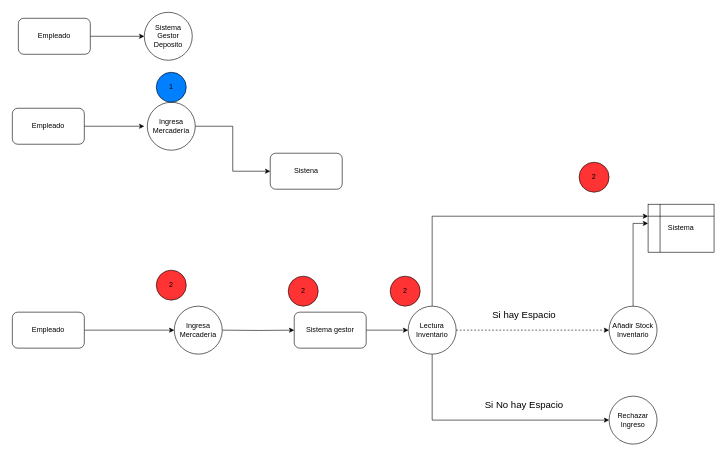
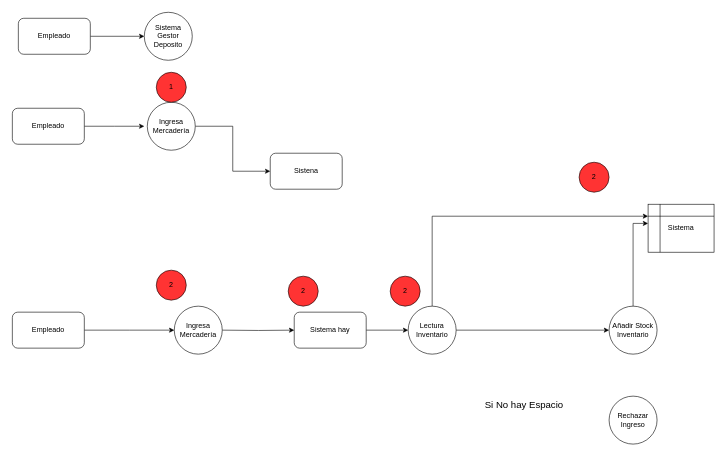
  <mxCell id="0" />
  <mxCell id="1" parent="0" />
  <mxCell id="2" value="" style="edgeStyle=orthogonalEdgeStyle;rounded=0;orthogonalLoop=1;jettySize=auto;html=1;" edge="1" parent="1" source="3" target="4"><mxGeometry relative="1" as="geometry" /></mxCell>
  <mxCell id="3" value="Empleado" style="rounded=1;whiteSpace=wrap;html=1;" vertex="1" parent="1"><mxGeometry x="30" y="30" width="120" height="60" as="geometry" /></mxCell>
  <mxCell id="4" value="Sistema Gestor Deposito" style="ellipse;whiteSpace=wrap;html=1;aspect=fixed;" vertex="1" parent="1"><mxGeometry x="240" y="20" width="80" height="80" as="geometry" /></mxCell>
  <mxCell id="5" value="" style="edgeStyle=orthogonalEdgeStyle;rounded=0;orthogonalLoop=1;jettySize=auto;html=1;" edge="1" parent="1" source="6"><mxGeometry relative="1" as="geometry"><mxPoint x="240" y="210" as="targetPoint" /></mxGeometry></mxCell>
  <mxCell id="6" value="Empleado" style="rounded=1;whiteSpace=wrap;html=1;" vertex="1" parent="1"><mxGeometry x="20" y="180" width="120" height="60" as="geometry" /></mxCell>
  <mxCell id="7" value="Sistena" style="rounded=1;whiteSpace=wrap;html=1;" vertex="1" parent="1"><mxGeometry x="450" y="255" width="120" height="60" as="geometry" /></mxCell>
  <mxCell id="8" style="edgeStyle=orthogonalEdgeStyle;rounded=0;orthogonalLoop=1;jettySize=auto;html=1;entryX=0;entryY=0.5;entryDx=0;entryDy=0;" edge="1" parent="1" source="9" target="7"><mxGeometry relative="1" as="geometry" /></mxCell>
  <mxCell id="9" value="Ingresa Mercadería" style="ellipse;whiteSpace=wrap;html=1;aspect=fixed;" vertex="1" parent="1"><mxGeometry x="245" y="170" width="80" height="80" as="geometry" /></mxCell>
  <mxCell id="10" style="edgeStyle=orthogonalEdgeStyle;rounded=0;orthogonalLoop=1;jettySize=auto;html=1;entryX=0;entryY=0.5;entryDx=0;entryDy=0;" edge="1" parent="1" source="11"><mxGeometry relative="1" as="geometry"><mxPoint x="290" y="550" as="targetPoint" /></mxGeometry></mxCell>
  <mxCell id="11" value="Empleado" style="rounded=1;whiteSpace=wrap;html=1;" vertex="1" parent="1"><mxGeometry x="20" y="520" width="120" height="60" as="geometry" /></mxCell>
  <mxCell id="12" style="edgeStyle=orthogonalEdgeStyle;rounded=0;orthogonalLoop=1;jettySize=auto;html=1;exitX=1;exitY=0.5;exitDx=0;exitDy=0;entryX=0;entryY=0.5;entryDx=0;entryDy=0;" edge="1" parent="1" source="13" target="17"><mxGeometry relative="1" as="geometry" /></mxCell>
- <mxCell id="13" value="Sistema gestor" style="rounded=1;whiteSpace=wrap;html=1;" vertex="1" parent="1"><mxGeometry x="490" y="520" width="120" height="60" as="geometry" /></mxCell>
+ <mxCell id="13" value="Sistema hay" style="rounded=1;whiteSpace=wrap;html=1;" vertex="1" parent="1"><mxGeometry x="490" y="520" width="120" height="60" as="geometry" /></mxCell>
  <mxCell id="14" style="edgeStyle=orthogonalEdgeStyle;rounded=0;orthogonalLoop=1;jettySize=auto;html=1;exitX=0.5;exitY=0;exitDx=0;exitDy=0;entryX=0;entryY=0.25;entryDx=0;entryDy=0;" edge="1" parent="1" source="17" target="21"><mxGeometry relative="1" as="geometry"><mxPoint x="829.01" y="373.04" as="targetPoint" /></mxGeometry></mxCell>
- <mxCell id="15" style="edgeStyle=orthogonalEdgeStyle;rounded=0;orthogonalLoop=1;jettySize=auto;html=1;entryX=0;entryY=0.5;entryDx=0;entryDy=0;dashed=1;" edge="1" parent="1" source="17" target="19"><mxGeometry relative="1" as="geometry" /></mxCell>
- <mxCell id="16" style="edgeStyle=orthogonalEdgeStyle;rounded=0;orthogonalLoop=1;jettySize=auto;html=1;exitX=0.5;exitY=1;exitDx=0;exitDy=0;entryX=0;entryY=0.5;entryDx=0;entryDy=0;" edge="1" parent="1" source="17" target="30"><mxGeometry relative="1" as="geometry" /></mxCell>
+ <mxCell id="15" style="edgeStyle=orthogonalEdgeStyle;rounded=0;orthogonalLoop=1;jettySize=auto;html=1;entryX=0;entryY=0.5;entryDx=0;entryDy=0;" edge="1" parent="1" source="17" target="19"><mxGeometry relative="1" as="geometry" /></mxCell>
  <mxCell id="17" value="Lectura Inventario" style="ellipse;whiteSpace=wrap;html=1;aspect=fixed;" vertex="1" parent="1"><mxGeometry x="680" y="510" width="80" height="80" as="geometry" /></mxCell>
  <mxCell id="18" style="edgeStyle=orthogonalEdgeStyle;rounded=0;orthogonalLoop=1;jettySize=auto;html=1;exitX=0.5;exitY=0;exitDx=0;exitDy=0;entryX=0;entryY=0.4;entryDx=0;entryDy=0;entryPerimeter=0;" edge="1" parent="1" source="19" target="21"><mxGeometry relative="1" as="geometry" /></mxCell>
  <mxCell id="19" value="Añadir Stock Inventario" style="ellipse;whiteSpace=wrap;html=1;aspect=fixed;" vertex="1" parent="1"><mxGeometry x="1015" y="510" width="80" height="80" as="geometry" /></mxCell>
  <mxCell id="20" style="edgeStyle=orthogonalEdgeStyle;rounded=0;orthogonalLoop=1;jettySize=auto;html=1;exitX=1;exitY=0.5;exitDx=0;exitDy=0;" edge="1" parent="1" target="13"><mxGeometry relative="1" as="geometry"><mxPoint x="370" y="550" as="sourcePoint" /></mxGeometry></mxCell>
  <mxCell id="21" value="Sistema" style="shape=internalStorage;whiteSpace=wrap;html=1;backgroundOutline=1;" vertex="1" parent="1"><mxGeometry x="1080" y="340" width="110" height="80" as="geometry" /></mxCell>
- <mxCell id="22" value="1" style="ellipse;whiteSpace=wrap;html=1;aspect=fixed;fillColor=#007FFF;" vertex="1" parent="1"><mxGeometry x="260" y="120" width="50" height="50" as="geometry" /></mxCell>
+ <mxCell id="22" value="1" style="ellipse;whiteSpace=wrap;html=1;aspect=fixed;fillColor=#ff3333;" vertex="1" parent="1"><mxGeometry x="260" y="120" width="50" height="50" as="geometry" /></mxCell>
  <mxCell id="23" value="2" style="ellipse;whiteSpace=wrap;html=1;aspect=fixed;fillColor=#FF3333;" vertex="1" parent="1"><mxGeometry x="260" y="450" width="50" height="50" as="geometry" /></mxCell>
  <mxCell id="24" value="2" style="ellipse;whiteSpace=wrap;html=1;aspect=fixed;fillColor=#FF3333;" vertex="1" parent="1"><mxGeometry x="480" y="460" width="50" height="50" as="geometry" /></mxCell>
  <mxCell id="25" value="2" style="ellipse;whiteSpace=wrap;html=1;aspect=fixed;fillColor=#FF3333;" vertex="1" parent="1"><mxGeometry x="650" y="460" width="50" height="50" as="geometry" /></mxCell>
  <mxCell id="26" value="2" style="ellipse;whiteSpace=wrap;html=1;aspect=fixed;fillColor=#FF3333;" vertex="1" parent="1"><mxGeometry x="965" y="270" width="50" height="50" as="geometry" /></mxCell>
  <mxCell id="27" value="Ingresa Mercadería" style="ellipse;whiteSpace=wrap;html=1;aspect=fixed;" vertex="1" parent="1"><mxGeometry x="290" y="510" width="80" height="80" as="geometry" /></mxCell>
- <mxCell id="28" value="&lt;font style=&quot;font-size: 16px;&quot;&gt;Si hay Espacio&lt;/font&gt;" style="text;html=1;strokeColor=none;fillColor=none;align=center;verticalAlign=middle;whiteSpace=wrap;rounded=0;" vertex="1" parent="1"><mxGeometry x="797" y="510" width="153" height="30" as="geometry" /></mxCell>
  <mxCell id="29" value="&lt;font style=&quot;font-size: 16px;&quot;&gt;Si No hay Espacio&lt;/font&gt;" style="text;html=1;strokeColor=none;fillColor=none;align=center;verticalAlign=middle;whiteSpace=wrap;rounded=0;" vertex="1" parent="1"><mxGeometry x="797" y="660" width="153" height="30" as="geometry" /></mxCell>
  <mxCell id="30" value="Rechazar Ingreso" style="ellipse;whiteSpace=wrap;html=1;aspect=fixed;" vertex="1" parent="1"><mxGeometry x="1015" y="660" width="80" height="80" as="geometry" /></mxCell>
